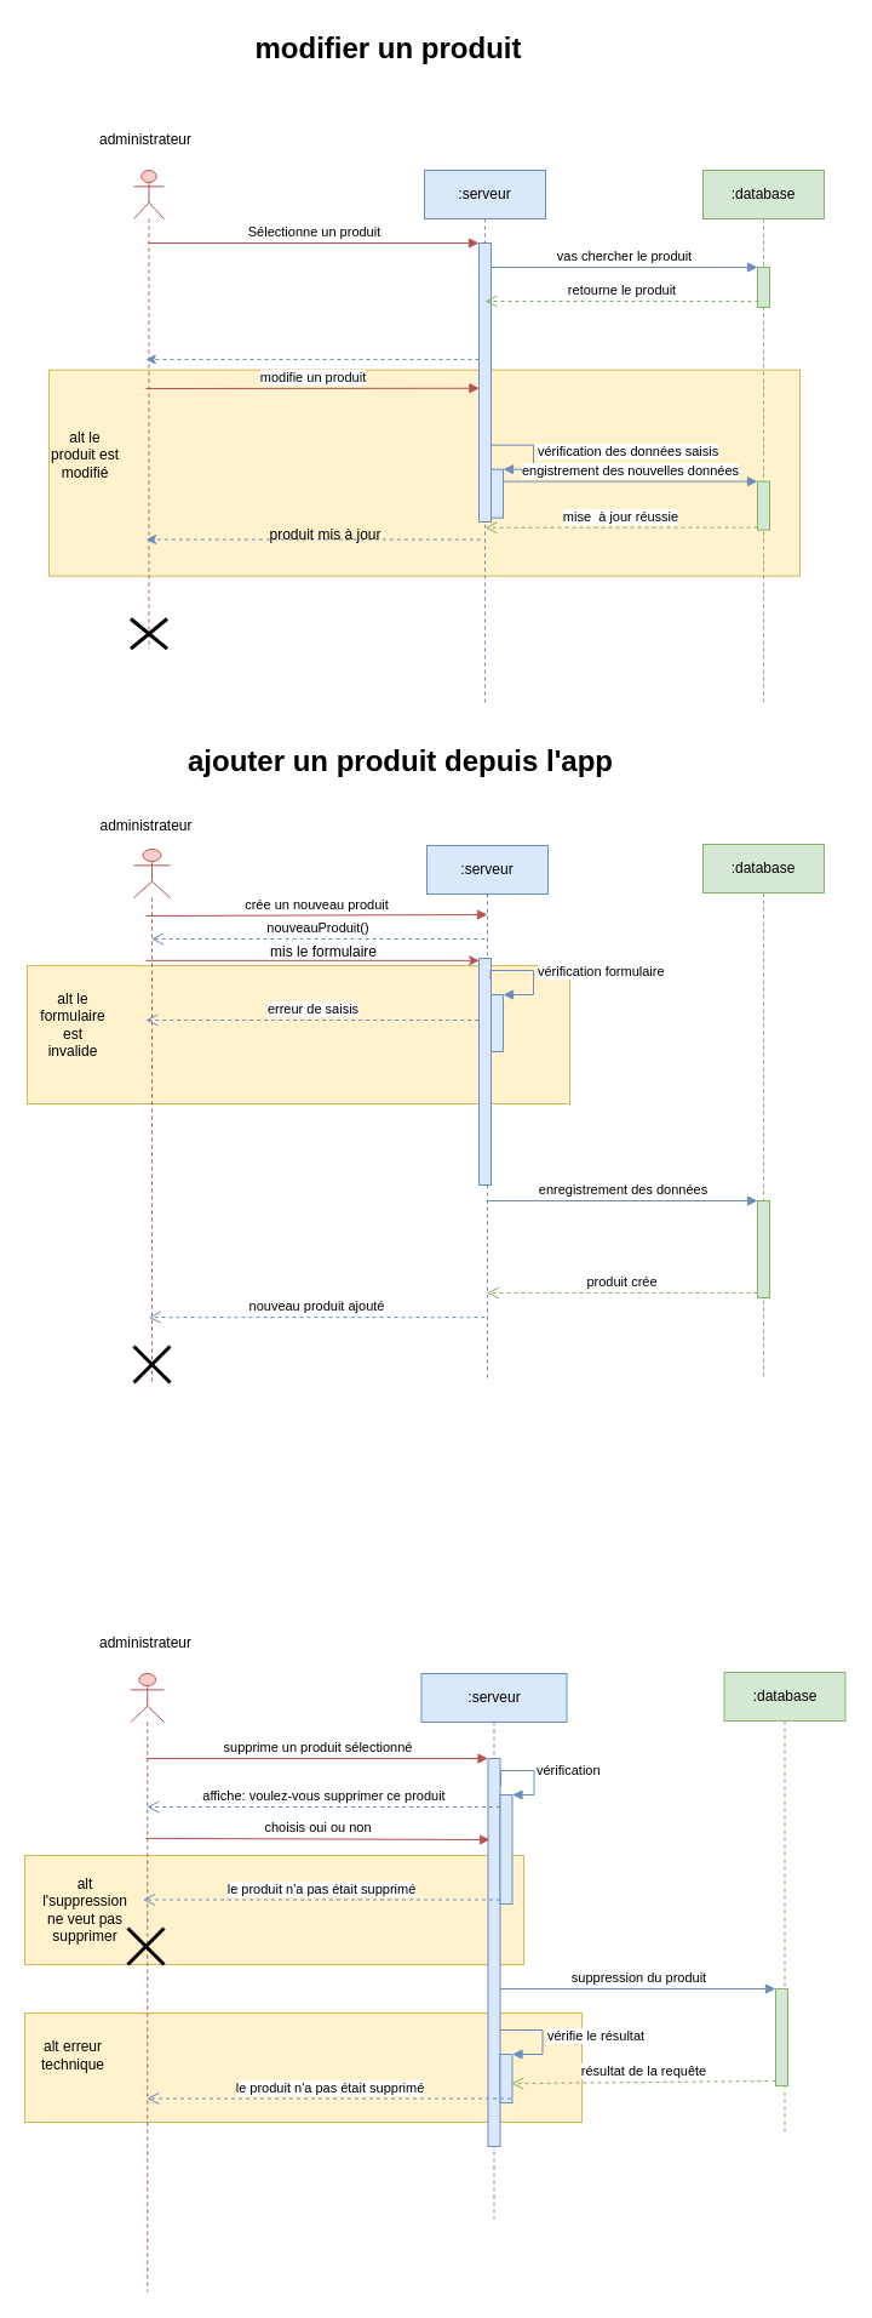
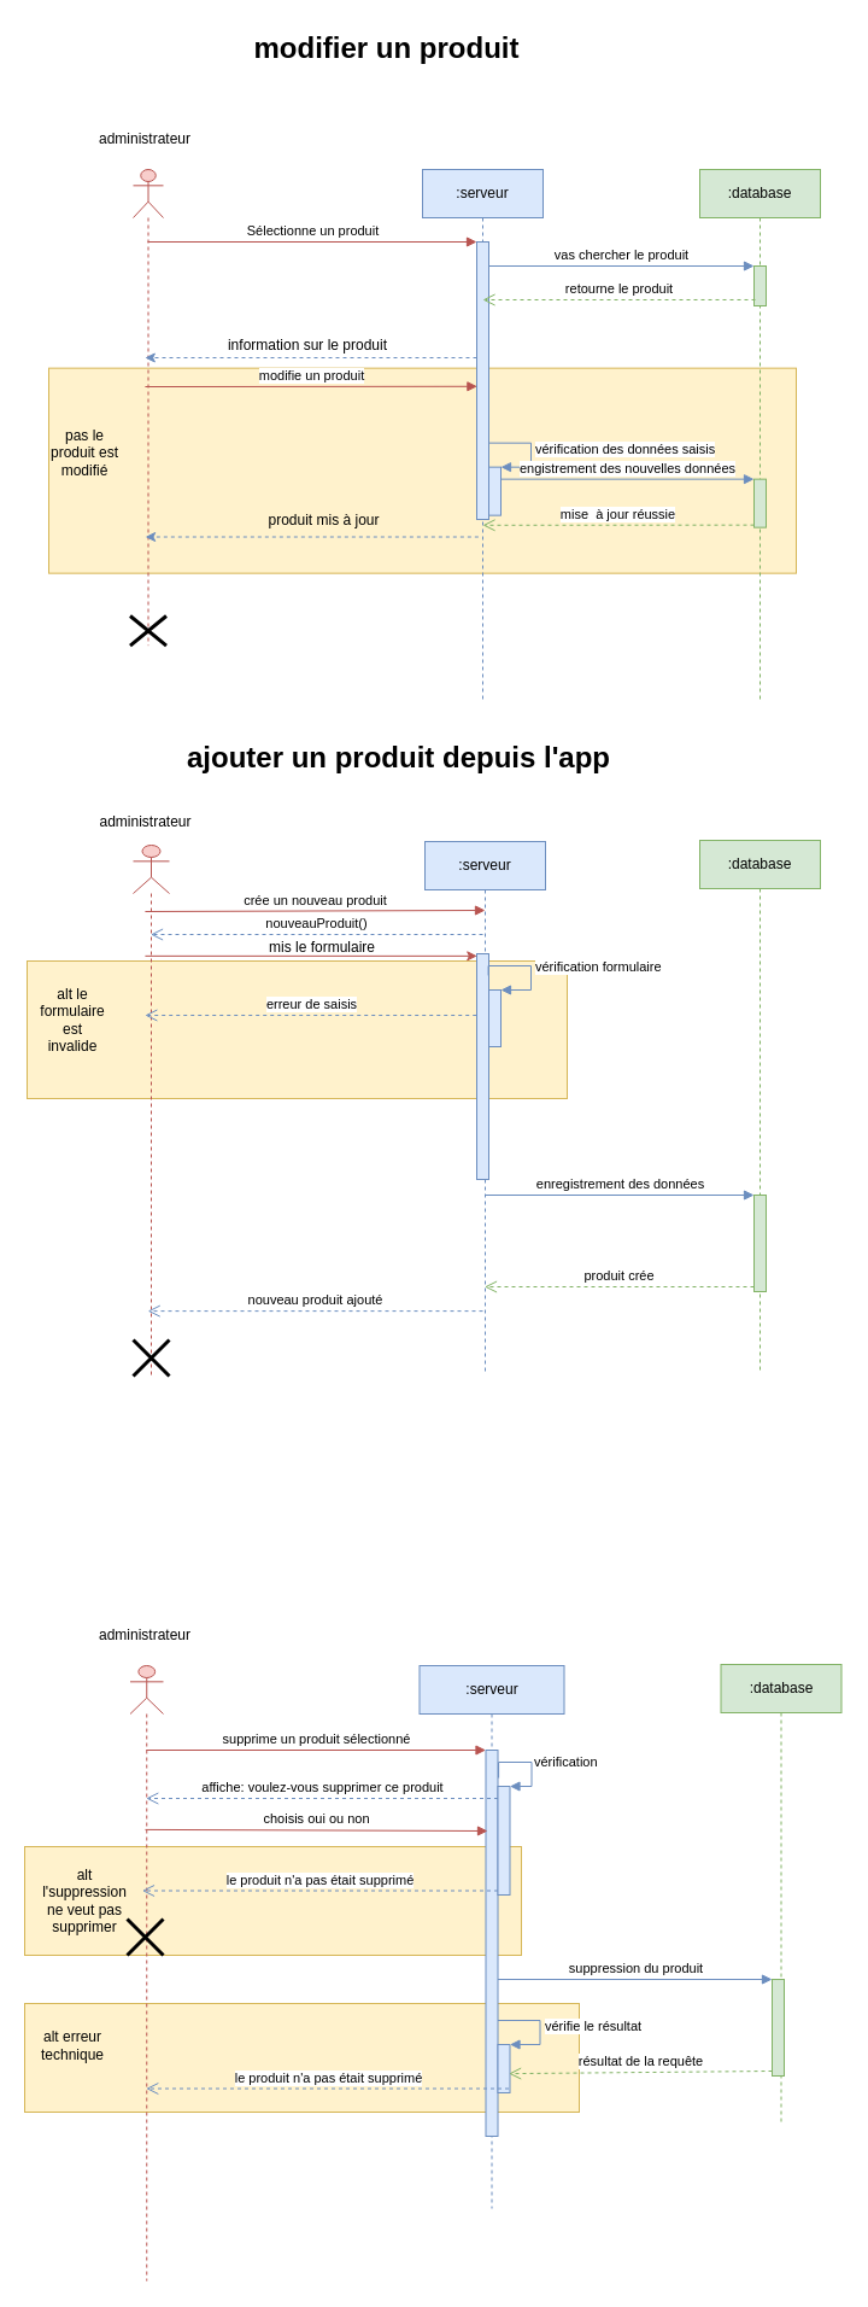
  <mxCell id="0" />
  <mxCell id="1" parent="0" />
  <mxCell id="2" value="" style="rounded=0;whiteSpace=wrap;html=1;fillColor=#fff2cc;strokeColor=#d6b656;" vertex="1" parent="1"><mxGeometry y="1660" width="460" height="90" as="geometry" x="20" /></mxCell>
  <mxCell id="3" value="" style="rounded=0;whiteSpace=wrap;html=1;fillColor=#fff2cc;strokeColor=#d6b656;" vertex="1" parent="1"><mxGeometry y="1530" width="412" height="90" as="geometry" x="20" /></mxCell>
  <mxCell id="4" value="" style="rounded=0;whiteSpace=wrap;html=1;fillColor=#fff2cc;strokeColor=#d6b656;" vertex="1" parent="1"><mxGeometry x="22" y="796" width="448" height="114" as="geometry" /></mxCell>
  <mxCell id="5" value="ajouter un produit depuis l'app" style="text;strokeColor=none;fillColor=none;html=1;fontSize=24;fontStyle=1;verticalAlign=middle;align=center;" vertex="1" parent="1"><mxGeometry x="280" y="608" width="100" height="40" as="geometry" /></mxCell>
  <mxCell id="6" value="" style="shape=umlLifeline;participant=umlActor;perimeter=lifelinePerimeter;whiteSpace=wrap;html=1;container=1;collapsible=0;recursiveResize=0;verticalAlign=top;spacingTop=36;outlineConnect=0;fillColor=#f8cecc;strokeColor=#b85450;" vertex="1" parent="1"><mxGeometry x="110" y="700" width="30" height="440" as="geometry" /></mxCell>
  <mxCell id="7" value="" style="shape=umlDestroy;whiteSpace=wrap;html=1;strokeWidth=3;" vertex="1" parent="6"><mxGeometry y="410" width="30" height="30" as="geometry" /></mxCell>
  <mxCell id="8" value=":serveur" style="shape=umlLifeline;perimeter=lifelinePerimeter;whiteSpace=wrap;html=1;container=1;collapsible=0;recursiveResize=0;outlineConnect=0;fillColor=#dae8fc;strokeColor=#6c8ebf;" vertex="1" parent="1"><mxGeometry x="352" y="697" width="100" height="440" as="geometry" /></mxCell>
  <mxCell id="9" value="" style="html=1;points=[];perimeter=orthogonalPerimeter;fillColor=#dae8fc;strokeColor=#6c8ebf;" vertex="1" parent="8"><mxGeometry x="43" y="93" width="10" height="187" as="geometry" /></mxCell>
  <mxCell id="10" value="" style="html=1;points=[];perimeter=orthogonalPerimeter;fillColor=#dae8fc;strokeColor=#6c8ebf;" vertex="1" parent="8"><mxGeometry x="53" y="123" width="10" height="47" as="geometry" /></mxCell>
  <mxCell id="11" value="vérification formulaire" style="edgeStyle=orthogonalEdgeStyle;html=1;align=left;spacingLeft=2;endArrow=block;rounded=0;entryX=1;entryY=0;exitX=0.96;exitY=0.096;exitDx=0;exitDy=0;exitPerimeter=0;fillColor=#dae8fc;strokeColor=#6c8ebf;" edge="1" target="10" parent="8" source="9"><mxGeometry relative="1" as="geometry"><mxPoint x="58" y="103" as="sourcePoint" /><Array as="points"><mxPoint x="53" y="103" /><mxPoint x="88" y="103" /><mxPoint x="88" y="123" /></Array></mxGeometry></mxCell>
  <mxCell id="12" value="administrateur" style="text;html=1;align=center;verticalAlign=middle;resizable=0;points=[];autosize=1;strokeColor=none;fillColor=none;" vertex="1" parent="1"><mxGeometry x="65" y="666" width="110" height="30" as="geometry" /></mxCell>
  <mxCell id="13" value=":database" style="shape=umlLifeline;perimeter=lifelinePerimeter;whiteSpace=wrap;html=1;container=1;collapsible=0;recursiveResize=0;outlineConnect=0;fillColor=#d5e8d4;strokeColor=#82b366;" vertex="1" parent="1"><mxGeometry x="580" y="696" width="100" height="440" as="geometry" /></mxCell>
  <mxCell id="14" value="" style="html=1;points=[];perimeter=orthogonalPerimeter;fillColor=#d5e8d4;strokeColor=#82b366;" vertex="1" parent="13"><mxGeometry x="45" y="294" width="10" height="80" as="geometry" /></mxCell>
  <mxCell id="15" value="crée un nouveau produit" style="html=1;verticalAlign=bottom;endArrow=block;rounded=0;fillColor=#f8cecc;strokeColor=#b85450;" edge="1" parent="1"><mxGeometry relative="1" as="geometry"><mxPoint x="119.929" y="755" as="sourcePoint" /><mxPoint x="402" y="754" as="targetPoint" /></mxGeometry></mxCell>
  <mxCell id="16" value="nouveauProduit()" style="html=1;verticalAlign=bottom;endArrow=open;dashed=1;endSize=8;rounded=0;fillColor=#dae8fc;strokeColor=#6c8ebf;" edge="1" parent="1" target="6"><mxGeometry relative="1" as="geometry"><mxPoint x="127.929" y="773.65" as="targetPoint" /><mxPoint x="400" y="774" as="sourcePoint" /></mxGeometry></mxCell>
  <mxCell id="17" value="" style="endArrow=classic;html=1;rounded=0;entryX=0.029;entryY=0.042;entryDx=0;entryDy=0;entryPerimeter=0;fillColor=#f8cecc;strokeColor=#b85450;" edge="1" parent="1"><mxGeometry width="50" height="50" relative="1" as="geometry"><mxPoint x="119.929" y="791.854" as="sourcePoint" /><mxPoint x="395.29" y="791.854" as="targetPoint" /></mxGeometry></mxCell>
  <mxCell id="18" value="mis le formulaire" style="text;html=1;strokeColor=none;fillColor=none;align=center;verticalAlign=middle;whiteSpace=wrap;rounded=0;" vertex="1" parent="1"><mxGeometry x="195.5" y="770" width="142" height="30" as="geometry" /></mxCell>
  <mxCell id="19" value="alt le formulaire est invalide" style="text;html=1;strokeColor=none;fillColor=none;align=center;verticalAlign=middle;whiteSpace=wrap;rounded=0;" vertex="1" parent="1"><mxGeometry x="30" y="800" width="60" height="90" as="geometry" /></mxCell>
  <mxCell id="20" value="&lt;div&gt;erreur de saisis&lt;br&gt;&lt;/div&gt;" style="html=1;verticalAlign=bottom;endArrow=open;dashed=1;endSize=8;exitX=-0.028;exitY=0.294;rounded=0;fillColor=#dae8fc;strokeColor=#6c8ebf;exitDx=0;exitDy=0;exitPerimeter=0;" edge="1" parent="1"><mxGeometry relative="1" as="geometry"><mxPoint x="119.81" y="840.978" as="targetPoint" /><mxPoint x="394.72" y="840.978" as="sourcePoint" /></mxGeometry></mxCell>
  <mxCell id="21" value="enregistrement des données" style="html=1;verticalAlign=bottom;endArrow=block;entryX=0;entryY=0;rounded=0;fillColor=#dae8fc;strokeColor=#6c8ebf;" edge="1" target="14" parent="1" source="8"><mxGeometry relative="1" as="geometry"><mxPoint x="555" y="1010" as="sourcePoint" /></mxGeometry></mxCell>
  <mxCell id="22" value="produit crée" style="html=1;verticalAlign=bottom;endArrow=open;dashed=1;endSize=8;exitX=0;exitY=0.95;rounded=0;fillColor=#d5e8d4;strokeColor=#82b366;" edge="1" source="14" parent="1" target="8"><mxGeometry relative="1" as="geometry"><mxPoint x="555" y="1086" as="targetPoint" /></mxGeometry></mxCell>
  <mxCell id="23" value="nouveau produit ajouté" style="html=1;verticalAlign=bottom;endArrow=open;dashed=1;endSize=8;rounded=0;fillColor=#dae8fc;strokeColor=#6c8ebf;exitX=0.48;exitY=0.923;exitDx=0;exitDy=0;exitPerimeter=0;" edge="1" parent="1"><mxGeometry relative="1" as="geometry"><mxPoint x="122.167" y="1086.12" as="targetPoint" /><mxPoint x="400" y="1086.12" as="sourcePoint" /></mxGeometry></mxCell>
  <mxCell id="24" value="" style="rounded=0;whiteSpace=wrap;html=1;fillColor=#fff2cc;strokeColor=#d6b656;" vertex="1" parent="1"><mxGeometry x="40" y="304.65" width="620" height="170" as="geometry" /></mxCell>
  <mxCell id="25" value="" style="shape=umlLifeline;participant=umlActor;perimeter=lifelinePerimeter;whiteSpace=wrap;html=1;container=1;collapsible=0;recursiveResize=0;verticalAlign=top;spacingTop=36;outlineConnect=0;fillColor=#f8cecc;strokeColor=#b85450;" vertex="1" parent="1"><mxGeometry x="110" y="140" width="25" height="394.65" as="geometry" /></mxCell>
  <mxCell id="26" value="" style="shape=umlDestroy;whiteSpace=wrap;html=1;strokeWidth=3;" vertex="1" parent="25"><mxGeometry x="-2.5" y="370" width="30" height="24.65" as="geometry" /></mxCell>
  <mxCell id="27" value=":serveur" style="shape=umlLifeline;perimeter=lifelinePerimeter;whiteSpace=wrap;html=1;container=1;collapsible=0;recursiveResize=0;outlineConnect=0;fillColor=#dae8fc;strokeColor=#6c8ebf;" vertex="1" parent="1"><mxGeometry x="350" y="140" width="100" height="440" as="geometry" /></mxCell>
  <mxCell id="28" value="" style="html=1;points=[];perimeter=orthogonalPerimeter;fillColor=#dae8fc;strokeColor=#6c8ebf;" vertex="1" parent="27"><mxGeometry x="45" y="60" width="10" height="230" as="geometry" /></mxCell>
  <mxCell id="29" value="" style="html=1;points=[];perimeter=orthogonalPerimeter;fillColor=#dae8fc;strokeColor=#6c8ebf;" vertex="1" parent="27"><mxGeometry x="55" y="246.65" width="10" height="40" as="geometry" /></mxCell>
  <mxCell id="30" value="vérification des données saisis" style="edgeStyle=orthogonalEdgeStyle;html=1;align=left;spacingLeft=2;endArrow=block;rounded=0;entryX=1;entryY=0;fillColor=#dae8fc;strokeColor=#6c8ebf;" edge="1" parent="27" target="29"><mxGeometry relative="1" as="geometry"><mxPoint x="55" y="226.65" as="sourcePoint" /><Array as="points"><mxPoint x="90" y="226.65" /><mxPoint x="90" y="246.65" /></Array></mxGeometry></mxCell>
  <mxCell id="31" value=":database" style="shape=umlLifeline;perimeter=lifelinePerimeter;whiteSpace=wrap;html=1;container=1;collapsible=0;recursiveResize=0;outlineConnect=0;fillColor=#d5e8d4;strokeColor=#82b366;" vertex="1" parent="1"><mxGeometry x="580" y="140" width="100" height="440" as="geometry" /></mxCell>
  <mxCell id="32" value="" style="html=1;points=[];perimeter=orthogonalPerimeter;fillColor=#d5e8d4;strokeColor=#82b366;" vertex="1" parent="31"><mxGeometry x="45" y="256.65" width="10" height="40" as="geometry" /></mxCell>
  <mxCell id="33" value="" style="html=1;points=[];perimeter=orthogonalPerimeter;fillColor=#d5e8d4;strokeColor=#82b366;" vertex="1" parent="31"><mxGeometry x="45" y="80" width="10" height="33" as="geometry" /></mxCell>
  <mxCell id="34" value="administrateur" style="text;html=1;strokeColor=none;fillColor=none;align=center;verticalAlign=middle;whiteSpace=wrap;rounded=0;" vertex="1" parent="1"><mxGeometry x="90" y="100" width="60" height="30" as="geometry" /></mxCell>
  <mxCell id="35" value="Sélectionne un produit" style="html=1;verticalAlign=bottom;endArrow=block;entryX=0;entryY=0;rounded=0;fillColor=#f8cecc;strokeColor=#b85450;" edge="1" parent="1" source="25" target="28"><mxGeometry relative="1" as="geometry"><mxPoint x="330" y="210" as="sourcePoint" /></mxGeometry></mxCell>
  <mxCell id="36" value="" style="endArrow=classic;html=1;rounded=0;fillColor=#dae8fc;strokeColor=#6c8ebf;dashed=1;" edge="1" parent="1"><mxGeometry width="50" height="50" relative="1" as="geometry"><mxPoint x="395" y="296" as="sourcePoint" /><mxPoint x="119.81" y="296" as="targetPoint" /></mxGeometry></mxCell>
- <mxCell id="38" value="alt le produit est modifié" style="text;html=1;strokeColor=none;fillColor=none;align=center;verticalAlign=middle;whiteSpace=wrap;rounded=0;" vertex="1" parent="1"><mxGeometry x="40" y="359.65" width="60" height="30" as="geometry" /></mxCell>
+ <mxCell id="37" value="information sur le produit" style="text;html=1;strokeColor=none;fillColor=none;align=center;verticalAlign=middle;whiteSpace=wrap;rounded=0;" vertex="1" parent="1"><mxGeometry x="170" y="271" width="170" height="30" as="geometry" /></mxCell>
+ <mxCell id="38" value="pas le produit est modifié" style="text;html=1;strokeColor=none;fillColor=none;align=center;verticalAlign=middle;whiteSpace=wrap;rounded=0;" vertex="1" parent="1"><mxGeometry x="40" y="359.65" width="60" height="30" as="geometry" /></mxCell>
  <mxCell id="39" value="modifie un produit" style="html=1;verticalAlign=bottom;endArrow=block;rounded=0;fillColor=#f8cecc;strokeColor=#b85450;entryX=0.039;entryY=0.244;entryDx=0;entryDy=0;entryPerimeter=0;" edge="1" parent="1"><mxGeometry relative="1" as="geometry"><mxPoint x="119.929" y="320.02" as="sourcePoint" /><mxPoint x="395.39" y="319.77" as="targetPoint" /></mxGeometry></mxCell>
  <mxCell id="40" value="engistrement des nouvelles données" style="html=1;verticalAlign=bottom;endArrow=block;entryX=0;entryY=0;rounded=0;fillColor=#dae8fc;strokeColor=#6c8ebf;" edge="1" parent="1" source="29" target="32"><mxGeometry relative="1" as="geometry"><mxPoint x="550" y="386.65" as="sourcePoint" /></mxGeometry></mxCell>
  <mxCell id="41" value="mise&amp;nbsp; à jour réussie" style="html=1;verticalAlign=bottom;endArrow=open;dashed=1;endSize=8;exitX=0;exitY=0.95;rounded=0;fillColor=#d5e8d4;strokeColor=#82b366;entryX=0.5;entryY=0.67;entryDx=0;entryDy=0;entryPerimeter=0;" edge="1" parent="1" source="32" target="27"><mxGeometry relative="1" as="geometry"><mxPoint x="405" y="434.65" as="targetPoint" /></mxGeometry></mxCell>
  <mxCell id="42" value="" style="endArrow=classic;html=1;rounded=0;fillColor=#dae8fc;strokeColor=#6c8ebf;dashed=1;exitX=0.135;exitY=0.582;exitDx=0;exitDy=0;exitPerimeter=0;" edge="1" parent="1"><mxGeometry width="50" height="50" relative="1" as="geometry"><mxPoint x="396.35" y="444.51" as="sourcePoint" /><mxPoint x="120.092" y="444.51" as="targetPoint" /></mxGeometry></mxCell>
- <mxCell id="43" value="produit mis à jour" style="text;html=1;strokeColor=none;fillColor=none;align=center;verticalAlign=middle;whiteSpace=wrap;rounded=0;" vertex="1" parent="1"><mxGeometry x="195.5" y="425.65" width="145" height="30" as="geometry" /></mxCell>
+ <mxCell id="43" value="produit mis à jour" style="text;html=1;strokeColor=none;fillColor=none;align=center;verticalAlign=middle;whiteSpace=wrap;rounded=0;" vertex="1" parent="1"><mxGeometry x="195.5" y="415.65" width="145" height="30" as="geometry" /></mxCell>
  <mxCell id="44" value="modifier un produit" style="text;strokeColor=none;fillColor=none;html=1;fontSize=24;fontStyle=1;verticalAlign=middle;align=center;" vertex="1" parent="1"><mxGeometry x="270" y="20" width="100" height="40" as="geometry" /></mxCell>
  <mxCell id="45" value="vas chercher le produit" style="html=1;verticalAlign=bottom;endArrow=block;entryX=0;entryY=0;rounded=0;fillColor=#dae8fc;strokeColor=#6c8ebf;" edge="1" parent="1" source="28" target="33"><mxGeometry relative="1" as="geometry"><mxPoint x="415" y="247" as="sourcePoint" /></mxGeometry></mxCell>
  <mxCell id="46" value="retourne le produit" style="html=1;verticalAlign=bottom;endArrow=open;dashed=1;endSize=8;rounded=0;fillColor=#d5e8d4;strokeColor=#82b366;exitX=0.1;exitY=0.848;exitDx=0;exitDy=0;exitPerimeter=0;" edge="1" parent="1" source="33"><mxGeometry relative="1" as="geometry"><mxPoint x="400" y="248" as="targetPoint" /><mxPoint x="620" y="275" as="sourcePoint" /></mxGeometry></mxCell>
  <mxCell id="47" value="" style="shape=umlLifeline;participant=umlActor;perimeter=lifelinePerimeter;whiteSpace=wrap;html=1;container=1;collapsible=0;recursiveResize=0;verticalAlign=top;spacingTop=36;outlineConnect=0;fillColor=#f8cecc;strokeColor=#b85450;" vertex="1" parent="1"><mxGeometry x="107.5" y="1380" width="27.5" height="510" as="geometry" /></mxCell>
  <mxCell id="48" value="" style="shape=umlDestroy;whiteSpace=wrap;html=1;strokeWidth=3;" vertex="1" parent="47"><mxGeometry x="-2.5" y="210" width="30" height="30" as="geometry" /></mxCell>
  <mxCell id="49" value=":serveur" style="shape=umlLifeline;perimeter=lifelinePerimeter;whiteSpace=wrap;html=1;container=1;collapsible=0;recursiveResize=0;outlineConnect=0;fillColor=#dae8fc;strokeColor=#6c8ebf;" vertex="1" parent="1"><mxGeometry x="347.5" y="1380" width="120" height="450" as="geometry" /></mxCell>
  <mxCell id="50" value="" style="html=1;points=[];perimeter=orthogonalPerimeter;fillColor=#dae8fc;strokeColor=#6c8ebf;" vertex="1" parent="49"><mxGeometry x="55" y="70" width="10" height="320" as="geometry" /></mxCell>
  <mxCell id="51" value="" style="html=1;points=[];perimeter=orthogonalPerimeter;fillColor=#dae8fc;strokeColor=#6c8ebf;" vertex="1" parent="49"><mxGeometry x="65" y="100" width="10" height="90" as="geometry" /></mxCell>
  <mxCell id="52" value="vérification" style="edgeStyle=orthogonalEdgeStyle;html=1;align=left;spacingLeft=2;endArrow=block;rounded=0;entryX=1;entryY=0;exitX=1.061;exitY=0.072;exitDx=0;exitDy=0;exitPerimeter=0;fillColor=#dae8fc;strokeColor=#6c8ebf;" edge="1" target="51" parent="49" source="50"><mxGeometry relative="1" as="geometry"><mxPoint x="62.5" y="80" as="sourcePoint" /><Array as="points"><mxPoint x="93" y="80" /><mxPoint x="93" y="100" /></Array></mxGeometry></mxCell>
  <mxCell id="53" value="" style="html=1;points=[];perimeter=orthogonalPerimeter;fillColor=#dae8fc;strokeColor=#6c8ebf;" vertex="1" parent="49"><mxGeometry x="65" y="314" width="10" height="40" as="geometry" /></mxCell>
  <mxCell id="54" value="vérifie le résultat" style="edgeStyle=orthogonalEdgeStyle;html=1;align=left;spacingLeft=2;endArrow=block;rounded=0;entryX=1;entryY=0;fillColor=#dae8fc;strokeColor=#6c8ebf;" edge="1" target="53" parent="49" source="50"><mxGeometry relative="1" as="geometry"><mxPoint x="70" y="294" as="sourcePoint" /><Array as="points"><mxPoint x="100" y="294" /><mxPoint x="100" y="314" /></Array></mxGeometry></mxCell>
  <mxCell id="55" value=":database" style="shape=umlLifeline;perimeter=lifelinePerimeter;whiteSpace=wrap;html=1;container=1;collapsible=0;recursiveResize=0;outlineConnect=0;fillColor=#d5e8d4;strokeColor=#82b366;" vertex="1" parent="1"><mxGeometry x="597.5" y="1379" width="100" height="381" as="geometry" /></mxCell>
  <mxCell id="56" value="" style="html=1;points=[];perimeter=orthogonalPerimeter;fillColor=#d5e8d4;strokeColor=#82b366;" vertex="1" parent="55"><mxGeometry x="42.5" y="261" width="10" height="80" as="geometry" /></mxCell>
  <mxCell id="57" value="administrateur" style="text;html=1;strokeColor=none;fillColor=none;align=center;verticalAlign=middle;whiteSpace=wrap;rounded=0;" vertex="1" parent="1"><mxGeometry x="90" y="1340" width="60" height="30" as="geometry" /></mxCell>
  <mxCell id="58" value="supprime un produit sélectionné" style="html=1;verticalAlign=bottom;endArrow=block;entryX=0;entryY=0;rounded=0;fillColor=#f8cecc;strokeColor=#b85450;" edge="1" target="50" parent="1" source="47"><mxGeometry relative="1" as="geometry"><mxPoint x="325" y="1450" as="sourcePoint" /></mxGeometry></mxCell>
  <mxCell id="59" value="le produit n'a pas était supprimé" style="html=1;verticalAlign=bottom;endArrow=open;dashed=1;endSize=8;rounded=0;fillColor=#dae8fc;strokeColor=#6c8ebf;" edge="1" source="51" parent="1"><mxGeometry relative="1" as="geometry"><mxPoint x="117.429" y="1566.5" as="targetPoint" /><mxPoint x="395" y="1566.5" as="sourcePoint" /></mxGeometry></mxCell>
  <mxCell id="60" value="alt l'suppression ne veut pas supprimer" style="text;html=1;strokeColor=none;fillColor=none;align=center;verticalAlign=middle;whiteSpace=wrap;rounded=0;" vertex="1" parent="1"><mxGeometry x="40" y="1560" width="60" height="30" as="geometry" /></mxCell>
  <mxCell id="61" value="affiche: voulez-vous supprimer ce produit" style="html=1;verticalAlign=bottom;endArrow=open;dashed=1;endSize=8;rounded=0;fillColor=#dae8fc;strokeColor=#6c8ebf;" edge="1" parent="1" target="47"><mxGeometry relative="1" as="geometry"><mxPoint x="124.303" y="1497.37" as="targetPoint" /><mxPoint x="412.5" y="1490" as="sourcePoint" /></mxGeometry></mxCell>
  <mxCell id="62" value="choisis oui ou non" style="html=1;verticalAlign=bottom;endArrow=block;entryX=0;entryY=0;rounded=0;fillColor=#f8cecc;strokeColor=#b85450;exitX=0.625;exitY=0.433;exitDx=0;exitDy=0;exitPerimeter=0;" edge="1" parent="1"><mxGeometry relative="1" as="geometry"><mxPoint x="120" y="1515.9" as="sourcePoint" /><mxPoint x="404" y="1517" as="targetPoint" /></mxGeometry></mxCell>
  <mxCell id="63" value="suppression du produit" style="html=1;verticalAlign=bottom;endArrow=block;entryX=0;entryY=0;rounded=0;fillColor=#dae8fc;strokeColor=#6c8ebf;" edge="1" target="56" parent="1" source="50"><mxGeometry relative="1" as="geometry"><mxPoint x="570" y="1640" as="sourcePoint" /></mxGeometry></mxCell>
  <mxCell id="64" value="résultat de la requête" style="html=1;verticalAlign=bottom;endArrow=open;dashed=1;endSize=8;exitX=0;exitY=0.95;rounded=0;entryX=0.912;entryY=0.603;entryDx=0;entryDy=0;entryPerimeter=0;fillColor=#d5e8d4;strokeColor=#82b366;" edge="1" source="56" parent="1" target="53"><mxGeometry relative="1" as="geometry"><mxPoint x="570" y="1710" as="targetPoint" /></mxGeometry></mxCell>
  <mxCell id="65" value="alt erreur technique" style="text;html=1;strokeColor=none;fillColor=none;align=center;verticalAlign=middle;whiteSpace=wrap;rounded=0;" vertex="1" parent="1"><mxGeometry x="30" y="1680" width="60" height="30" as="geometry" /></mxCell>
  <mxCell id="66" value="le produit n'a pas était supprimé" style="html=1;verticalAlign=bottom;endArrow=open;dashed=1;endSize=8;rounded=0;fillColor=#dae8fc;strokeColor=#6c8ebf;" edge="1" parent="1" target="47"><mxGeometry relative="1" as="geometry"><mxPoint x="126.429" y="1730.5" as="targetPoint" /><mxPoint x="421.5" y="1730.5" as="sourcePoint" /></mxGeometry></mxCell>
